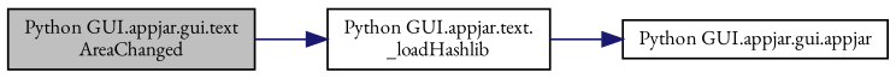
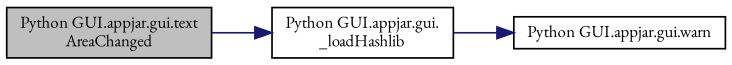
  digraph {
    fontname="EB Garamond"
    rankdir=LR
    node [color=black fillcolor=white fontname="EB Garamond" fontsize=10 shape=record style=filled]
    edge [color=midnightblue fontname="EB Garamond" fontsize=10 labelfontname=Helvetica labelfontsize=10 style=solid]
    n1 [fillcolor=grey75 fontcolor=black height=0.2 label="Python GUI.appjar.gui.text\lAreaChanged" width=0.4]
-   n2 [height=0.2 label="Python GUI.appjar.text.\l_loadHashlib" width=0.4]
-   n3 [height=0.2 label="Python GUI.appjar.gui.appjar" width=0.4]
+   n2 [height=0.2 label="Python GUI.appjar.gui.\l_loadHashlib" width=0.4]
+   n3 [height=0.2 label="Python GUI.appjar.gui.warn" width=0.4]
    n1 -> n2
    n2 -> n3
  }
